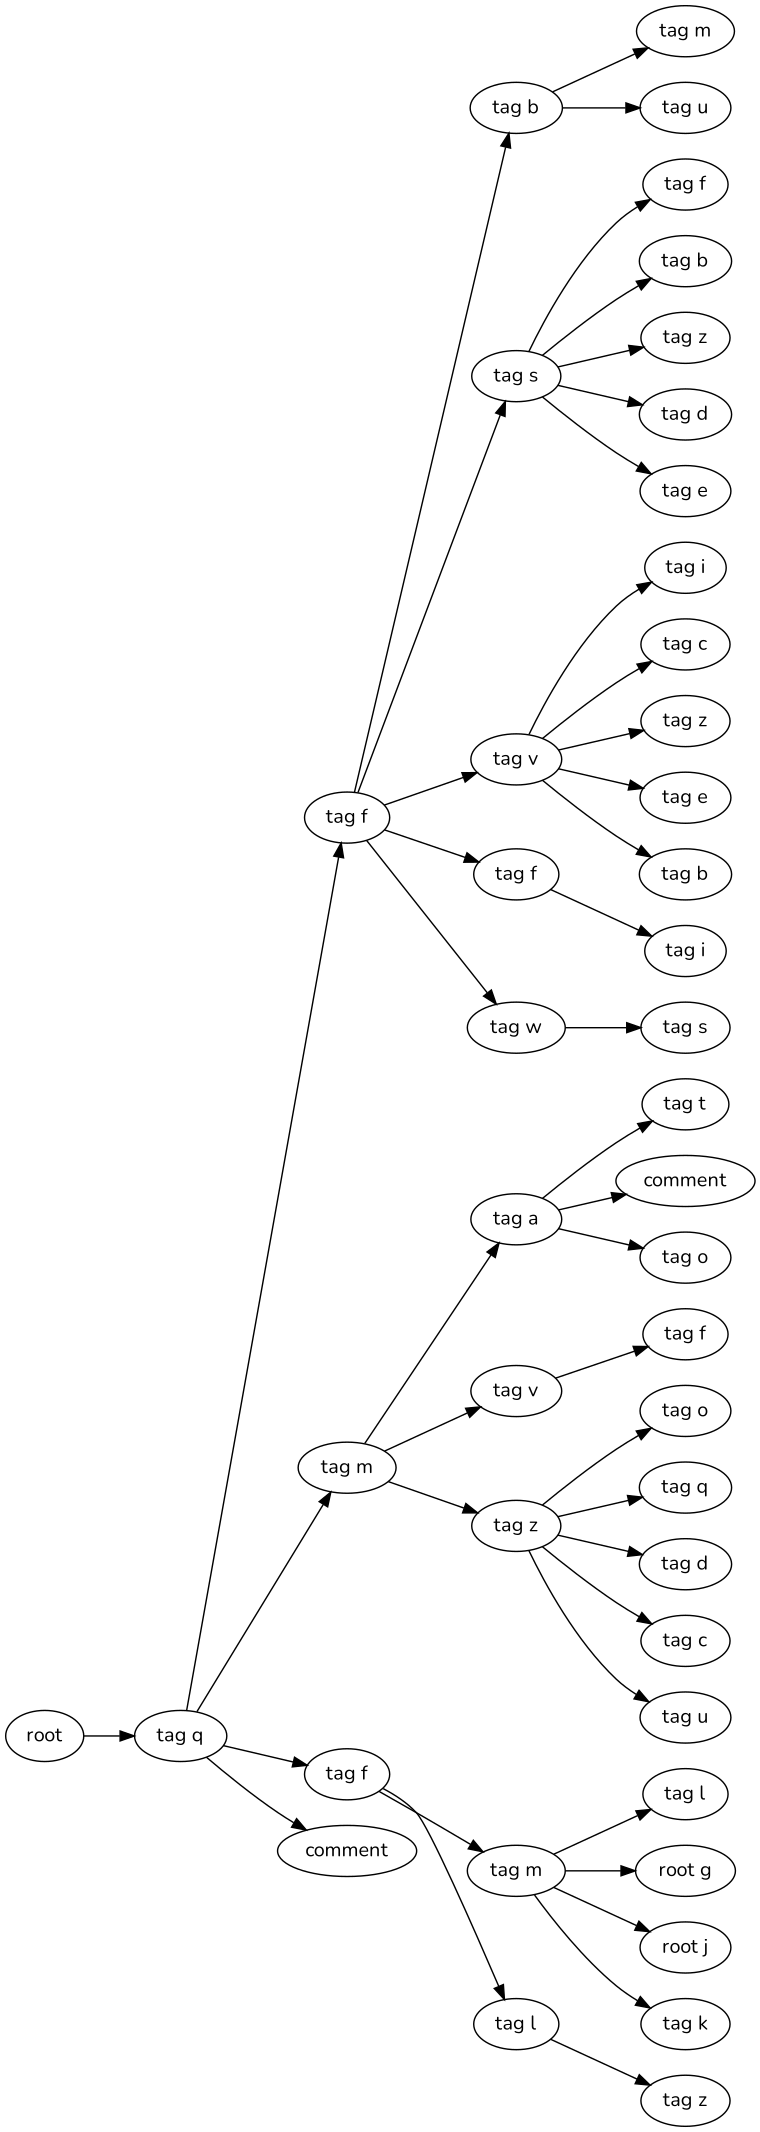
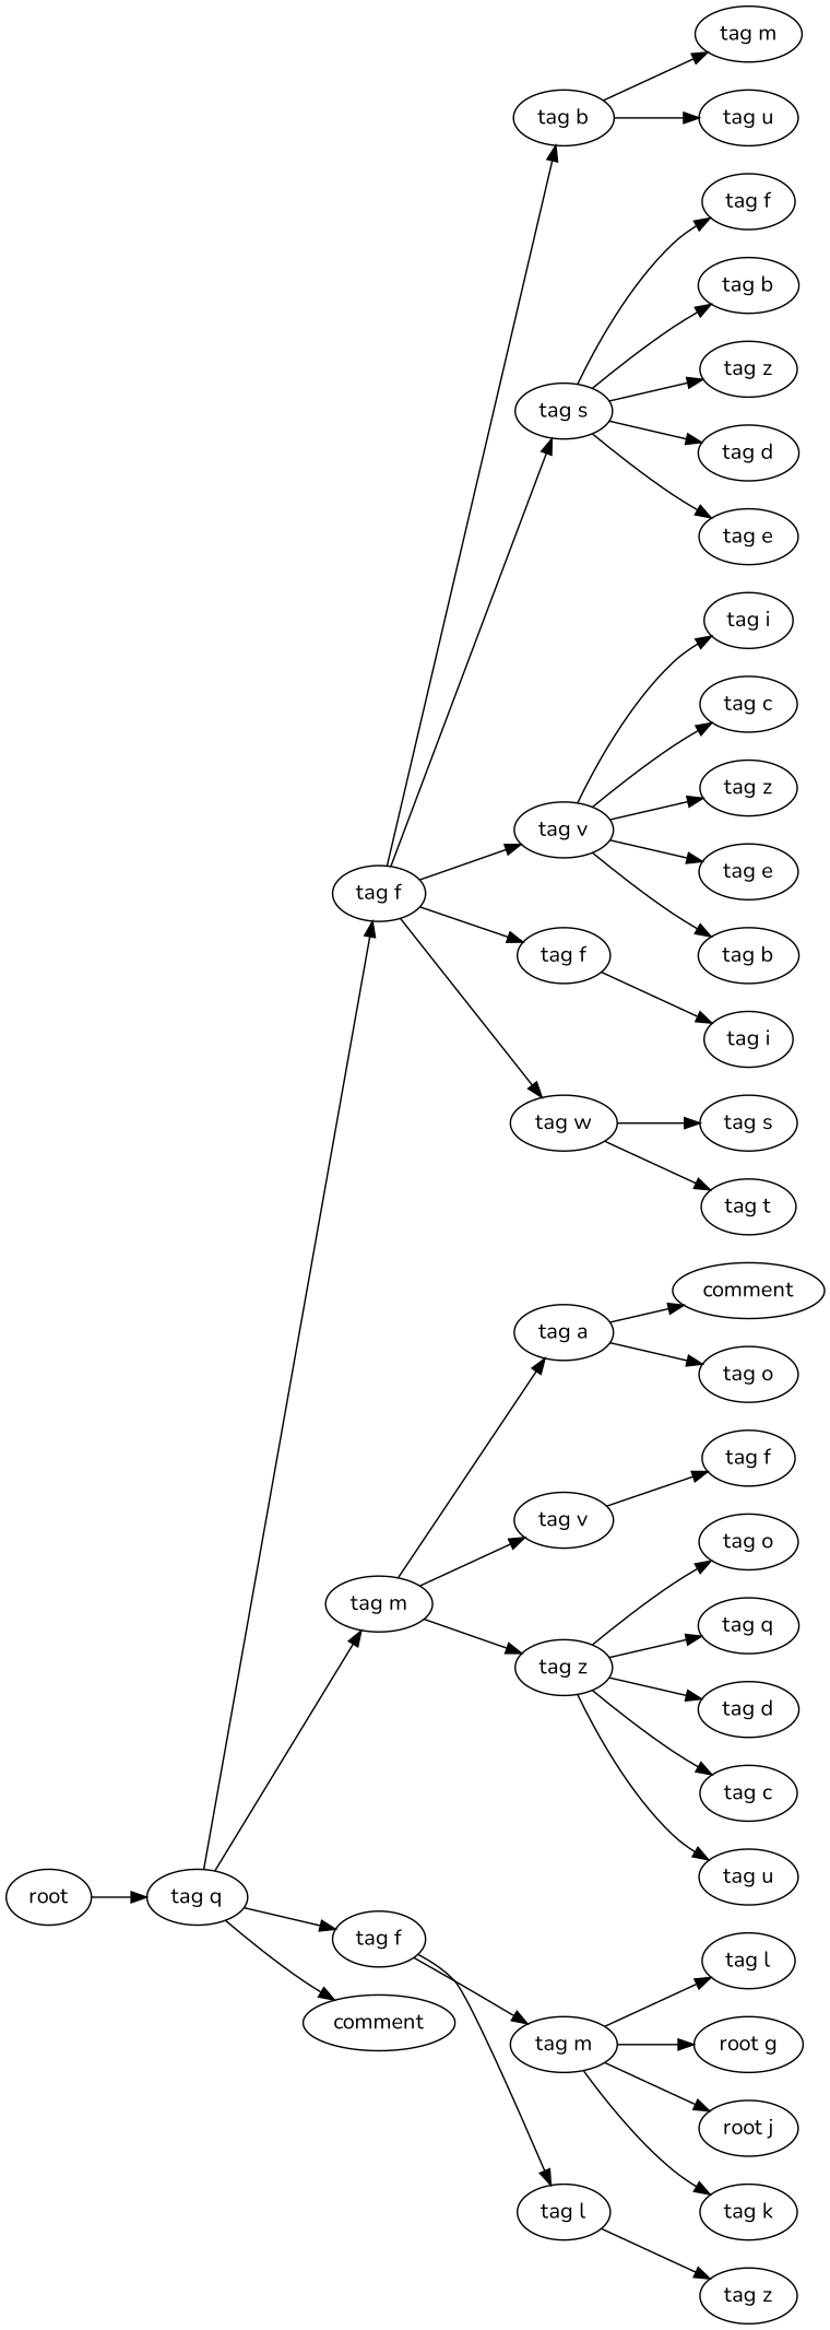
  digraph {
    fontname=Nunito
    rankdir=LR
    node [fontname=Nunito]
    edge [fontname=Nunito]
    n1 [label=root]
    n2 [label="tag q"]
    n3 [label="tag f"]
    n4 [label="tag m"]
    n5 [label="tag f"]
    n6 [label=comment]
    n7 [label="tag b"]
    n8 [label="tag s"]
    n9 [label="tag v"]
    n10 [label="tag w"]
    n11 [label="tag f"]
    n12 [label="tag v"]
    n13 [label="tag a"]
    n14 [label="tag z"]
    n15 [label="tag m"]
    n16 [label="tag l"]
    n17 [label="tag m"]
    n18 [label="tag u"]
    n19 [label="tag d"]
    n20 [label="tag e"]
    n21 [label="tag f"]
    n22 [label="tag b"]
    n23 [label="tag z"]
    n24 [label="tag e"]
    n25 [label="tag b"]
    n26 [label="tag i"]
    n27 [label="tag c"]
    n28 [label="tag z"]
    n29 [label="tag t"]
    n30 [label="tag s"]
    n31 [label="tag i"]
    n32 [label="tag f"]
    n33 [label="tag o"]
    n34 [label=comment]
    n35 [label="tag d"]
    n36 [label="tag c"]
    n37 [label="tag u"]
    n38 [label="tag o"]
    n39 [label="tag q"]
    n40 [label="tag l"]
    n41 [label="root g"]
    n42 [label="root j"]
    n43 [label="tag k"]
    n44 [label="tag z"]
    n1 -> n2
    n2 -> n3
    n2 -> n4
    n2 -> n5
    n2 -> n6
    n3 -> n7
    n3 -> n8
    n3 -> n9
    n3 -> n10
    n3 -> n11
    n4 -> n12
    n4 -> n13
    n4 -> n14
    n5 -> n15
    n5 -> n16
    n7 -> n17
    n7 -> n18
    n8 -> n19
    n8 -> n20
    n8 -> n21
    n8 -> n22
    n8 -> n23
    n9 -> n24
    n9 -> n25
    n9 -> n26
    n9 -> n27
    n9 -> n28
-   n13 -> n29
+   n10 -> n29
    n10 -> n30
    n11 -> n31
    n12 -> n32
    n13 -> n33
    n13 -> n34
    n14 -> n35
    n14 -> n36
    n14 -> n37
    n14 -> n38
    n14 -> n39
    n15 -> n40
    n15 -> n41
    n15 -> n42
    n15 -> n43
    n16 -> n44
  }
